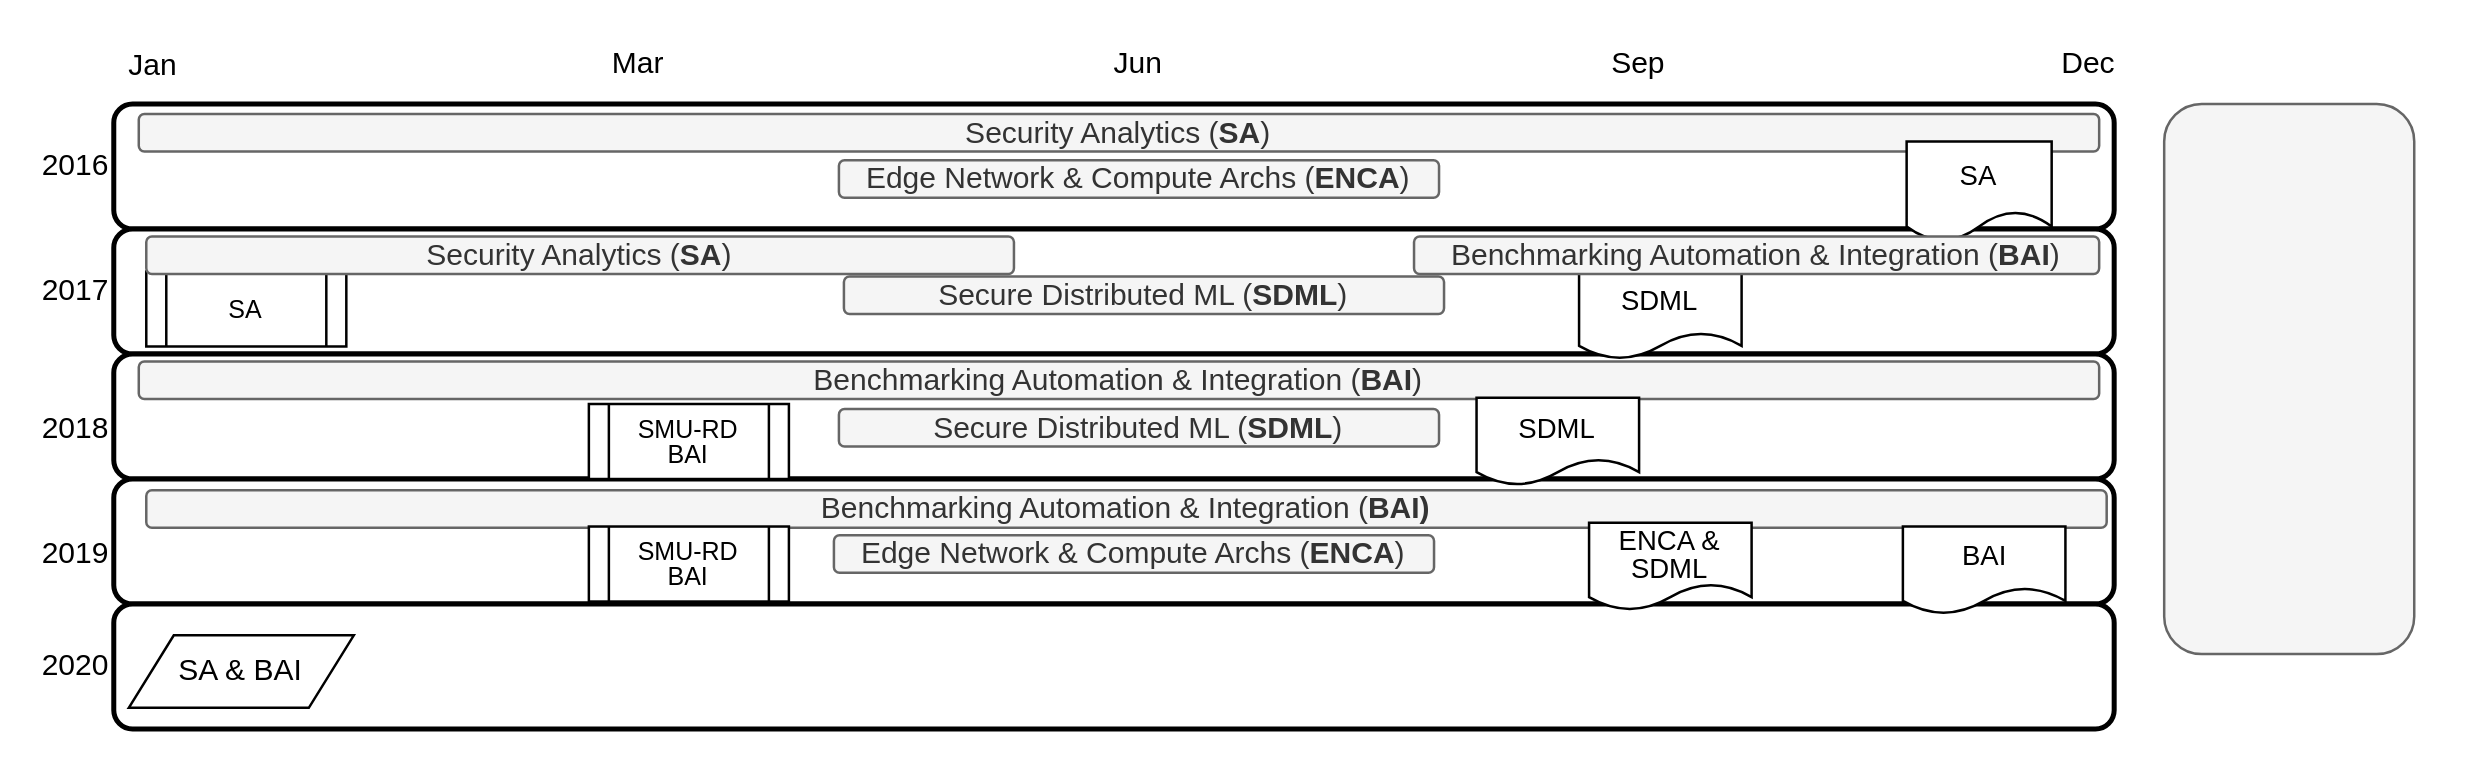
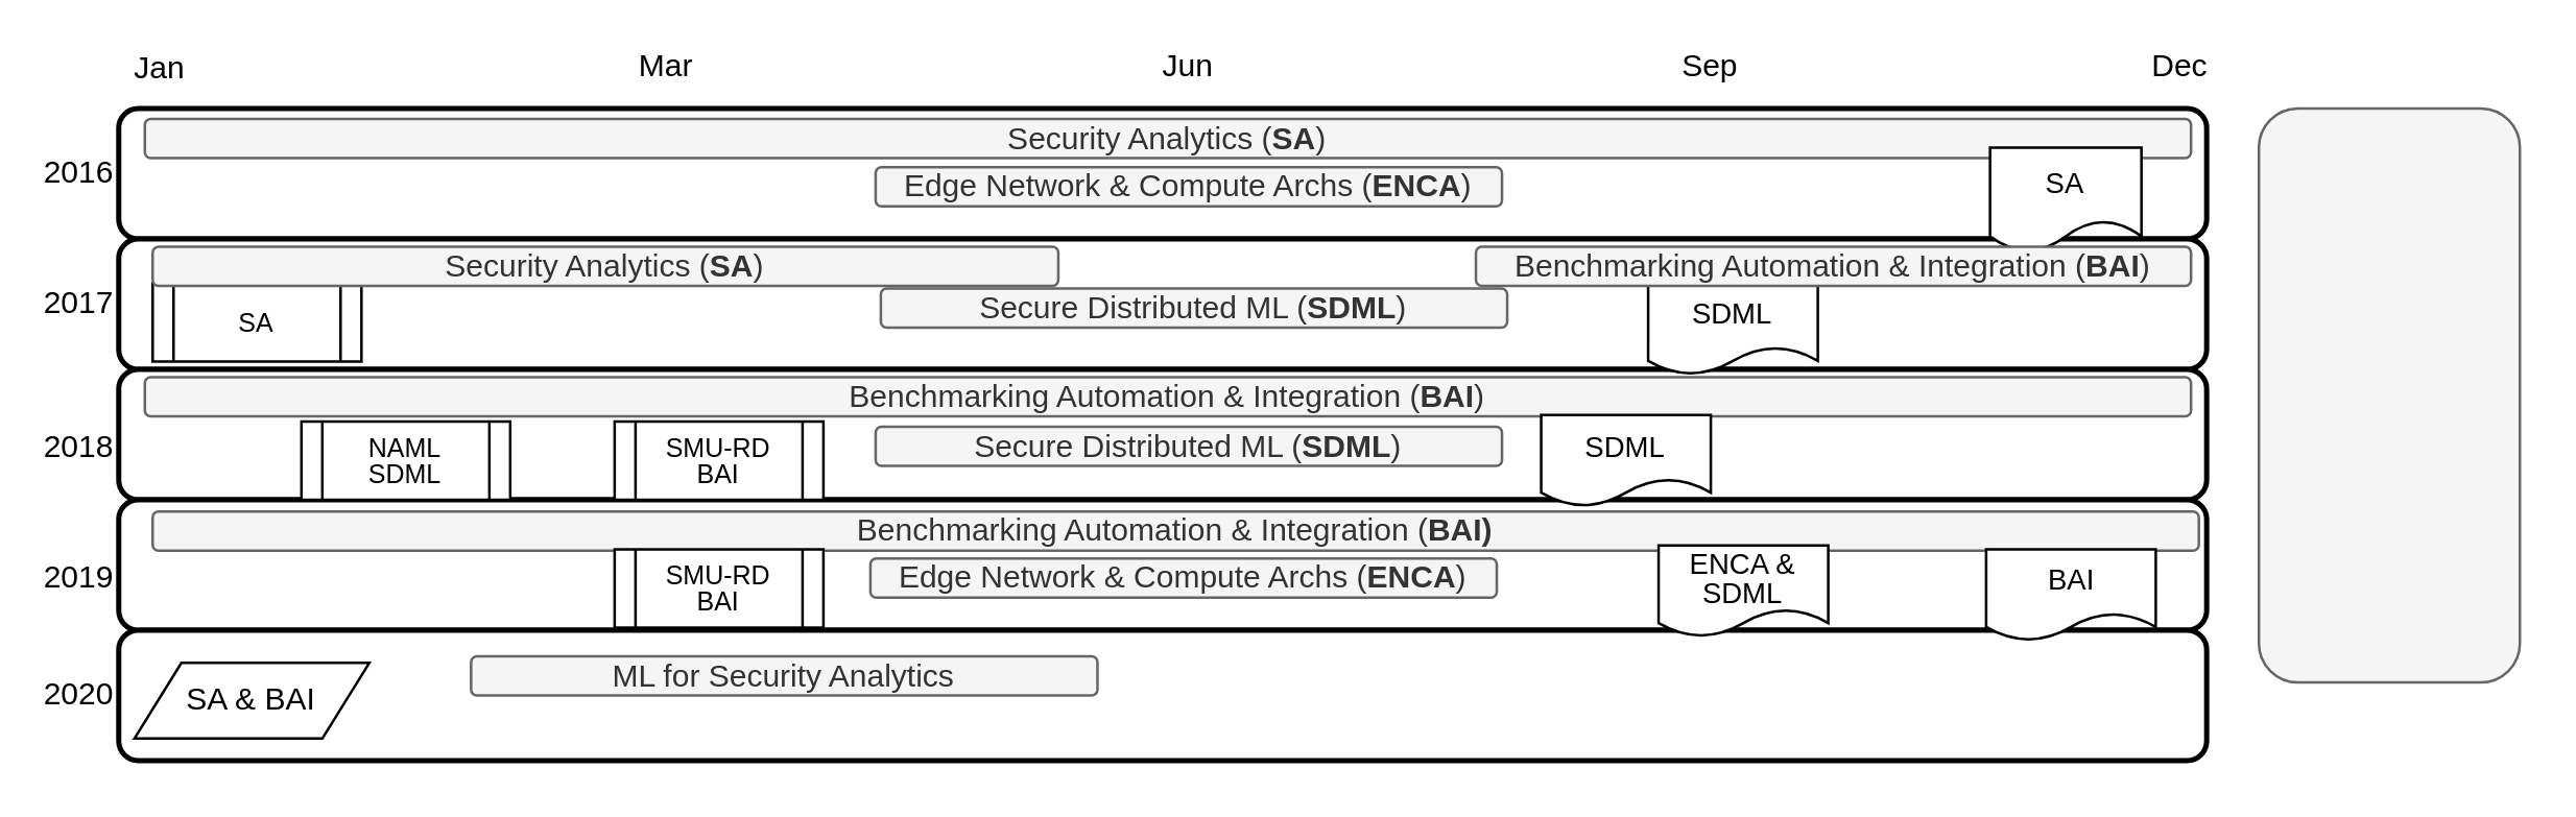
  <mxCell id="0" />
  <mxCell id="1" parent="0" />
  <mxCell id="2" value="" style="rounded=1;whiteSpace=wrap;html=1;strokeWidth=1;fillColor=#f5f5f5;strokeColor=#666666;fontColor=#333333;" vertex="1" parent="1"><mxGeometry x="865" y="41" width="100" height="220" as="geometry" /></mxCell>
  <mxCell id="3" value="" style="rounded=1;whiteSpace=wrap;html=1;strokeWidth=2;" vertex="1" parent="1"><mxGeometry x="45" y="41" width="800" height="50" as="geometry" /></mxCell>
  <mxCell id="4" value="" style="rounded=1;whiteSpace=wrap;html=1;strokeWidth=2;" vertex="1" parent="1"><mxGeometry x="45" y="91" width="800" height="50" as="geometry" /></mxCell>
  <mxCell id="5" value="" style="rounded=1;whiteSpace=wrap;html=1;strokeWidth=2;" vertex="1" parent="1"><mxGeometry x="45" y="141" width="800" height="50" as="geometry" /></mxCell>
  <mxCell id="6" value="" style="rounded=1;whiteSpace=wrap;html=1;strokeWidth=2;" vertex="1" parent="1"><mxGeometry x="45" y="191" width="800" height="50" as="geometry" /></mxCell>
  <mxCell id="7" value="" style="rounded=1;whiteSpace=wrap;html=1;strokeWidth=2;" vertex="1" parent="1"><mxGeometry x="45" y="241" width="800" height="50" as="geometry" /></mxCell>
  <mxCell id="8" value="Jan&lt;br&gt;" style="text;html=1;strokeColor=none;fillColor=none;align=center;verticalAlign=middle;whiteSpace=wrap;rounded=0;" vertex="1" parent="1"><mxGeometry x="51" y="21" width="20" height="10" as="geometry" /></mxCell>
  <mxCell id="9" value="Dec" style="text;html=1;strokeColor=none;fillColor=none;align=center;verticalAlign=middle;whiteSpace=wrap;rounded=0;" vertex="1" parent="1"><mxGeometry x="825" y="20" width="20" height="10" as="geometry" /></mxCell>
  <mxCell id="10" value="Mar" style="text;html=1;strokeColor=none;fillColor=none;align=center;verticalAlign=middle;whiteSpace=wrap;rounded=0;" vertex="1" parent="1"><mxGeometry x="245" y="20" width="20" height="10" as="geometry" /></mxCell>
  <mxCell id="11" value="Jun" style="text;html=1;strokeColor=none;fillColor=none;align=center;verticalAlign=middle;whiteSpace=wrap;rounded=0;" vertex="1" parent="1"><mxGeometry x="445" y="20" width="20" height="10" as="geometry" /></mxCell>
  <mxCell id="12" value="Sep" style="text;html=1;strokeColor=none;fillColor=none;align=center;verticalAlign=middle;whiteSpace=wrap;rounded=0;" vertex="1" parent="1"><mxGeometry x="645" y="20" width="20" height="10" as="geometry" /></mxCell>
  <mxCell id="13" value="&lt;div style=&quot;text-align: left&quot;&gt;Security Analytics (&lt;b&gt;SA&lt;/b&gt;)&lt;/div&gt;" style="rounded=1;whiteSpace=wrap;html=1;fillColor=#f5f5f5;strokeColor=#666666;fontColor=#333333;" vertex="1" parent="1"><mxGeometry x="55" y="45" width="784" height="15" as="geometry" /></mxCell>
  <mxCell id="14" value="2016&lt;br&gt;" style="text;html=1;strokeColor=none;fillColor=none;align=center;verticalAlign=middle;whiteSpace=wrap;rounded=0;" vertex="1" parent="1"><mxGeometry x="20" y="61" width="20" height="10" as="geometry" /></mxCell>
  <mxCell id="15" value="2017&lt;br&gt;" style="text;html=1;strokeColor=none;fillColor=none;align=center;verticalAlign=middle;whiteSpace=wrap;rounded=0;" vertex="1" parent="1"><mxGeometry x="20" y="111" width="20" height="10" as="geometry" /></mxCell>
  <mxCell id="16" value="2018&lt;br&gt;" style="text;html=1;strokeColor=none;fillColor=none;align=center;verticalAlign=middle;whiteSpace=wrap;rounded=0;" vertex="1" parent="1"><mxGeometry x="20" y="166" width="20" height="10" as="geometry" /></mxCell>
  <mxCell id="17" value="2019&lt;br&gt;" style="text;html=1;strokeColor=none;fillColor=none;align=center;verticalAlign=middle;whiteSpace=wrap;rounded=0;" vertex="1" parent="1"><mxGeometry x="20" y="216" width="20" height="10" as="geometry" /></mxCell>
  <mxCell id="18" value="2020&lt;br&gt;" style="text;html=1;strokeColor=none;fillColor=none;align=center;verticalAlign=middle;whiteSpace=wrap;rounded=0;" vertex="1" parent="1"><mxGeometry x="20" y="261" width="20" height="10" as="geometry" /></mxCell>
  <mxCell id="19" value="&lt;div style=&quot;text-align: left&quot;&gt;Benchmarking Automation &amp;amp; Integration (&lt;b&gt;BAI)&lt;/b&gt;&lt;br&gt;&lt;/div&gt;" style="rounded=1;whiteSpace=wrap;html=1;fillColor=#f5f5f5;strokeColor=#666666;fontColor=#333333;" vertex="1" parent="1"><mxGeometry x="58" y="195.5" width="784" height="15" as="geometry" /></mxCell>
  <mxCell id="20" value="&lt;div style=&quot;text-align: left&quot;&gt;Benchmarking Automation &amp;amp; Integration (&lt;b&gt;BAI&lt;/b&gt;)&lt;/div&gt;" style="rounded=1;whiteSpace=wrap;html=1;fillColor=#f5f5f5;strokeColor=#666666;fontColor=#333333;" vertex="1" parent="1"><mxGeometry x="55" y="144" width="784" height="15" as="geometry" /></mxCell>
  <mxCell id="21" value="&lt;div style=&quot;text-align: left&quot;&gt;Edge Network &amp;amp; Compute Archs (&lt;b&gt;ENCA&lt;/b&gt;)&lt;/div&gt;" style="rounded=1;whiteSpace=wrap;html=1;fillColor=#f5f5f5;strokeColor=#666666;fontColor=#333333;" vertex="1" parent="1"><mxGeometry x="335" y="63.5" width="240" height="15" as="geometry" /></mxCell>
  <mxCell id="22" value="&lt;div style=&quot;text-align: left&quot;&gt;Edge Network &amp;amp; Compute Archs (&lt;b&gt;ENCA&lt;/b&gt;)&lt;/div&gt;" style="rounded=1;whiteSpace=wrap;html=1;fillColor=#f5f5f5;strokeColor=#666666;fontColor=#333333;" vertex="1" parent="1"><mxGeometry x="333" y="213.5" width="240" height="15" as="geometry" /></mxCell>
  <mxCell id="23" value="Secure Distributed ML (&lt;b&gt;SDML&lt;/b&gt;)" style="rounded=1;whiteSpace=wrap;html=1;fillColor=#f5f5f5;strokeColor=#666666;fontColor=#333333;" vertex="1" parent="1"><mxGeometry x="337" y="110" width="240" height="15" as="geometry" /></mxCell>
  <mxCell id="24" value="Secure Distributed ML (&lt;b&gt;SDML&lt;/b&gt;)" style="rounded=1;whiteSpace=wrap;html=1;fillColor=#f5f5f5;strokeColor=#666666;fontColor=#333333;" vertex="1" parent="1"><mxGeometry x="335" y="163" width="240" height="15" as="geometry" /></mxCell>
  <mxCell id="25" value="&lt;p style=&quot;line-height: 100% ; font-size: 10px&quot;&gt;SMU-RD&lt;br&gt;BAI&lt;br&gt;&lt;/p&gt;" style="shape=process;whiteSpace=wrap;html=1;backgroundOutline=1;strokeWidth=1;" vertex="1" parent="1"><mxGeometry x="235" y="161" width="80" height="30" as="geometry" /></mxCell>
  <mxCell id="26" value="&lt;p style=&quot;line-height: 100% ; font-size: 10px&quot;&gt;SMU-RD&lt;br&gt;BAI&lt;br&gt;&lt;/p&gt;" style="shape=process;whiteSpace=wrap;html=1;backgroundOutline=1;strokeWidth=1;" vertex="1" parent="1"><mxGeometry x="235" y="210" width="80" height="30" as="geometry" /></mxCell>
+ <mxCell id="27" value="&lt;p style=&quot;line-height: 100% ; font-size: 10px&quot;&gt;NAML&lt;br&gt;SDML&lt;/p&gt;" style="shape=process;whiteSpace=wrap;html=1;backgroundOutline=1;strokeWidth=1;" vertex="1" parent="1"><mxGeometry x="115" y="161" width="80" height="30" as="geometry" /></mxCell>
  <mxCell id="28" value="&lt;p style=&quot;line-height: 100% ; font-size: 11px&quot;&gt;SA&lt;/p&gt;" style="shape=document;whiteSpace=wrap;html=1;boundedLbl=1;strokeWidth=1;" vertex="1" parent="1"><mxGeometry x="762" y="56" width="58" height="40" as="geometry" /></mxCell>
  <mxCell id="29" value="&lt;p style=&quot;line-height: 100% ; font-size: 11px&quot;&gt;ENCA &amp;amp; SDML&lt;/p&gt;" style="shape=document;whiteSpace=wrap;html=1;boundedLbl=1;strokeWidth=1;" vertex="1" parent="1"><mxGeometry x="635" y="208.5" width="65" height="35" as="geometry" /></mxCell>
  <mxCell id="30" value="&lt;p style=&quot;line-height: 100% ; font-size: 11px&quot;&gt;BAI&lt;/p&gt;" style="shape=document;whiteSpace=wrap;html=1;boundedLbl=1;strokeWidth=1;" vertex="1" parent="1"><mxGeometry x="760.5" y="210" width="65" height="35" as="geometry" /></mxCell>
  <mxCell id="31" value="&lt;p style=&quot;line-height: 100% ; font-size: 11px&quot;&gt;SDML&lt;/p&gt;" style="shape=document;whiteSpace=wrap;html=1;boundedLbl=1;strokeWidth=1;" vertex="1" parent="1"><mxGeometry x="631" y="108" width="65" height="35" as="geometry" /></mxCell>
  <mxCell id="32" value="&lt;p style=&quot;line-height: 100% ; font-size: 11px&quot;&gt;SDML&lt;/p&gt;" style="shape=document;whiteSpace=wrap;html=1;boundedLbl=1;strokeWidth=1;" vertex="1" parent="1"><mxGeometry x="590" y="158.5" width="65" height="35" as="geometry" /></mxCell>
  <mxCell id="33" value="&lt;p style=&quot;line-height: 100% ; font-size: 10px&quot;&gt;SA&lt;/p&gt;" style="shape=process;whiteSpace=wrap;html=1;backgroundOutline=1;strokeWidth=1;" vertex="1" parent="1"><mxGeometry x="58" y="108" width="80" height="30" as="geometry" /></mxCell>
  <mxCell id="34" value="SA &amp;amp; BAI" style="shape=parallelogram;perimeter=parallelogramPerimeter;whiteSpace=wrap;html=1;strokeWidth=1;" vertex="1" parent="1"><mxGeometry x="51" y="253.5" width="90" height="29" as="geometry" /></mxCell>
+ <mxCell id="35" value="ML for Security Analytics" style="rounded=1;whiteSpace=wrap;html=1;fillColor=#f5f5f5;strokeColor=#666666;fontColor=#333333;" vertex="1" parent="1"><mxGeometry x="180" y="251" width="240" height="15" as="geometry" /></mxCell>
  <mxCell id="36" value="&lt;div style=&quot;text-align: left&quot;&gt;Security Analytics (&lt;b&gt;SA&lt;/b&gt;)&lt;/div&gt;" style="rounded=1;whiteSpace=wrap;html=1;fillColor=#f5f5f5;strokeColor=#666666;fontColor=#333333;" vertex="1" parent="1"><mxGeometry x="58" y="94" width="347" height="15" as="geometry" /></mxCell>
  <mxCell id="37" value="&lt;div style=&quot;text-align: left&quot;&gt;Benchmarking Automation &amp;amp; Integration (&lt;b&gt;BAI&lt;/b&gt;)&lt;/div&gt;" style="rounded=1;whiteSpace=wrap;html=1;fillColor=#f5f5f5;strokeColor=#666666;fontColor=#333333;" vertex="1" parent="1"><mxGeometry x="565" y="94" width="274" height="15" as="geometry" /></mxCell>
